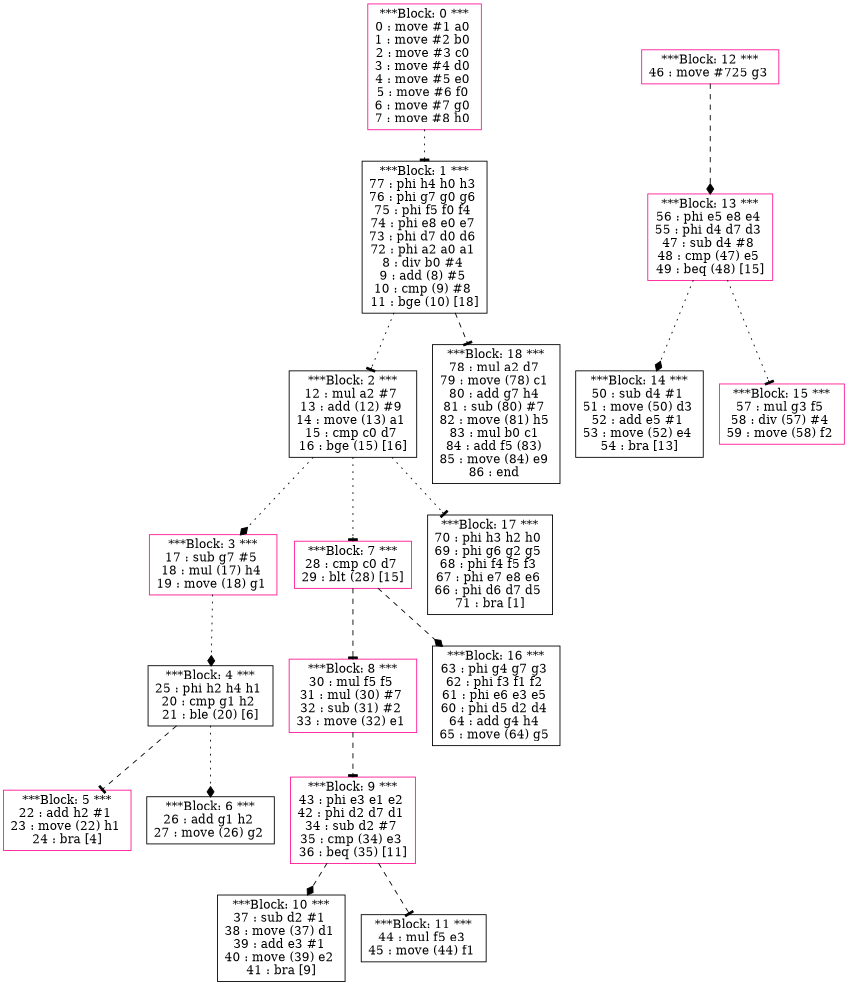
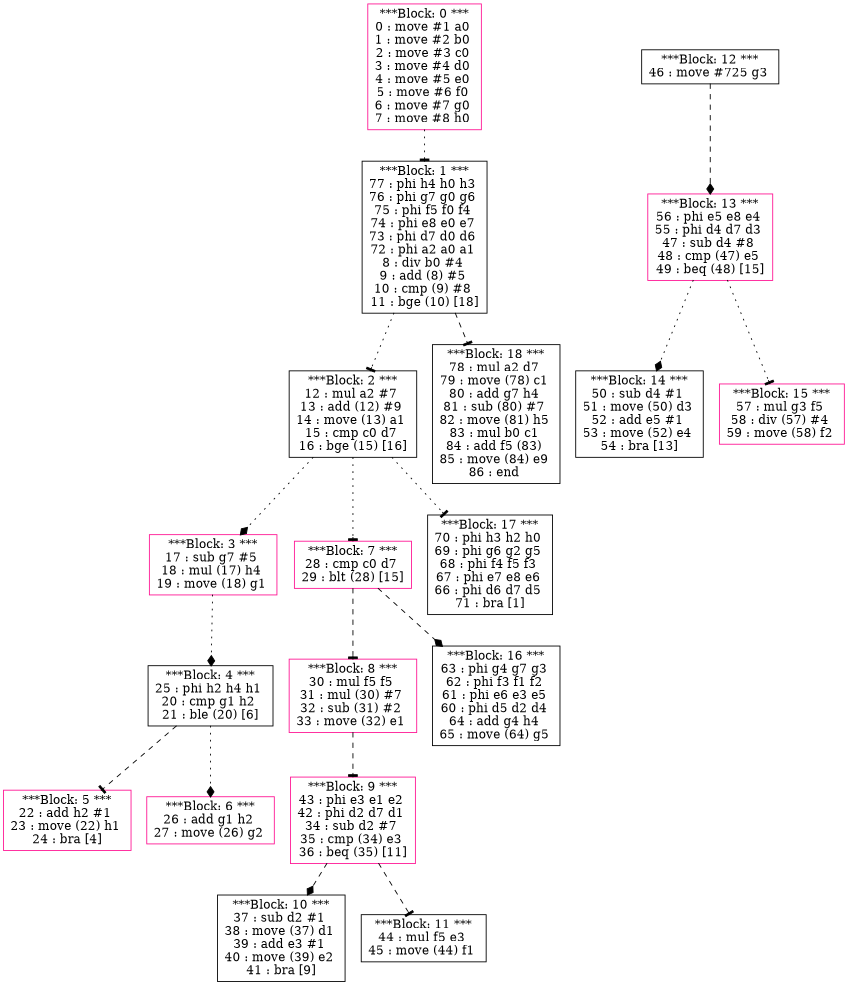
  digraph {
    node [color=black shape=record]
    edge [arrowhead=tee style=dotted]
    n1 [color=deeppink label="***Block: 0 ***\n0 : move #1 a0 \n1 : move #2 b0 \n2 : move #3 c0 \n3 : move #4 d0 \n4 : move #5 e0 \n5 : move #6 f0 \n6 : move #7 g0 \n7 : move #8 h0 \n"]
    n2 [label="***Block: 1 ***\n77 : phi h4 h0 h3 \n76 : phi g7 g0 g6 \n75 : phi f5 f0 f4 \n74 : phi e8 e0 e7 \n73 : phi d7 d0 d6 \n72 : phi a2 a0 a1 \n8 : div b0 #4 \n9 : add (8) #5 \n10 : cmp (9) #8 \n11 : bge (10) [18]\n"]
    n3 [label="***Block: 2 ***\n12 : mul a2 #7 \n13 : add (12) #9 \n14 : move (13) a1 \n15 : cmp c0 d7 \n16 : bge (15) [16]\n"]
    n4 [label="***Block: 18 ***\n78 : mul a2 d7 \n79 : move (78) c1 \n80 : add g7 h4 \n81 : sub (80) #7 \n82 : move (81) h5 \n83 : mul b0 c1 \n84 : add f5 (83) \n85 : move (84) e9 \n86 : end \n"]
    n5 [color=deeppink label="***Block: 3 ***\n17 : sub g7 #5 \n18 : mul (17) h4 \n19 : move (18) g1 \n"]
    n6 [color=deeppink label="***Block: 7 ***\n28 : cmp c0 d7 \n29 : blt (28) [15]\n"]
    n7 [label="***Block: 17 ***\n70 : phi h3 h2 h0 \n69 : phi g6 g2 g5 \n68 : phi f4 f5 f3 \n67 : phi e7 e8 e6 \n66 : phi d6 d7 d5 \n71 : bra [1]\n"]
    n8 [label="***Block: 4 ***\n25 : phi h2 h4 h1 \n20 : cmp g1 h2 \n21 : ble (20) [6]\n"]
    n9 [color=deeppink label="***Block: 8 ***\n30 : mul f5 f5 \n31 : mul (30) #7 \n32 : sub (31) #2 \n33 : move (32) e1 \n"]
    n10 [label="***Block: 16 ***\n63 : phi g4 g7 g3 \n62 : phi f3 f1 f2 \n61 : phi e6 e3 e5 \n60 : phi d5 d2 d4 \n64 : add g4 h4 \n65 : move (64) g5 \n"]
    n11 [color=deeppink label="***Block: 5 ***\n22 : add h2 #1 \n23 : move (22) h1 \n24 : bra [4]\n"]
-   n12 [label="***Block: 6 ***\n26 : add g1 h2 \n27 : move (26) g2 \n"]
+   n12 [color=deeppink label="***Block: 6 ***\n26 : add g1 h2 \n27 : move (26) g2 \n"]
    n13 [color=deeppink label="***Block: 9 ***\n43 : phi e3 e1 e2 \n42 : phi d2 d7 d1 \n34 : sub d2 #7 \n35 : cmp (34) e3 \n36 : beq (35) [11]\n"]
-   n14 [color=deeppink label="***Block: 12 ***\n46 : move #725 g3 \n"]
+   n14 [label="***Block: 12 ***\n46 : move #725 g3 \n"]
    n15 [color=deeppink label="***Block: 13 ***\n56 : phi e5 e8 e4 \n55 : phi d4 d7 d3 \n47 : sub d4 #8 \n48 : cmp (47) e5 \n49 : beq (48) [15]\n"]
    n16 [label="***Block: 10 ***\n37 : sub d2 #1 \n38 : move (37) d1 \n39 : add e3 #1 \n40 : move (39) e2 \n41 : bra [9]\n"]
    n17 [label="***Block: 11 ***\n44 : mul f5 e3 \n45 : move (44) f1 \n"]
    n18 [label="***Block: 14 ***\n50 : sub d4 #1 \n51 : move (50) d3 \n52 : add e5 #1 \n53 : move (52) e4 \n54 : bra [13]\n"]
    n19 [color=deeppink label="***Block: 15 ***\n57 : mul g3 f5 \n58 : div (57) #4 \n59 : move (58) f2 \n"]
    n1 -> n2
    n2 -> n3
    n2 -> n4 [style=dashed]
    n3 -> n5 [arrowhead=diamond]
    n3 -> n6
    n3 -> n7
    n5 -> n8 [arrowhead=diamond]
    n6 -> n9 [style=dashed]
    n6 -> n10 [arrowhead=diamond style=dashed]
    n8 -> n11 [style=dashed]
    n8 -> n12 [arrowhead=diamond]
    n9 -> n13 [style=dashed]
    n13 -> n16 [arrowhead=diamond style=dashed]
    n13 -> n17 [style=dashed]
    n14 -> n15 [arrowhead=diamond style=dashed]
    n15 -> n18 [arrowhead=diamond]
    n15 -> n19
  }
